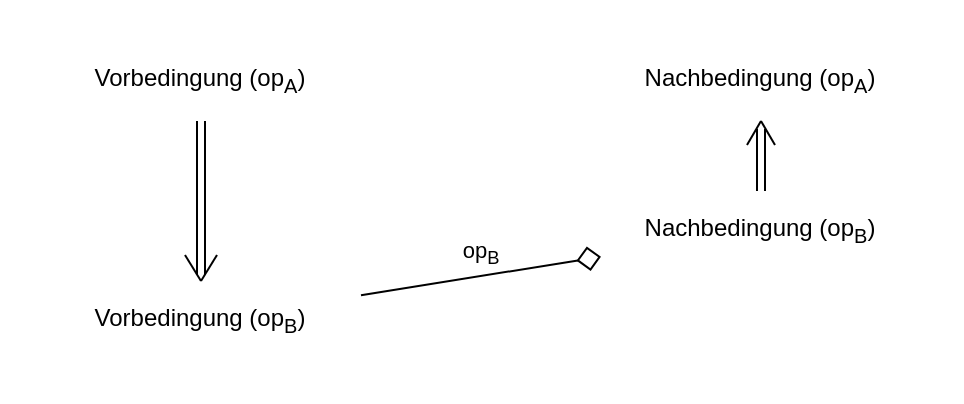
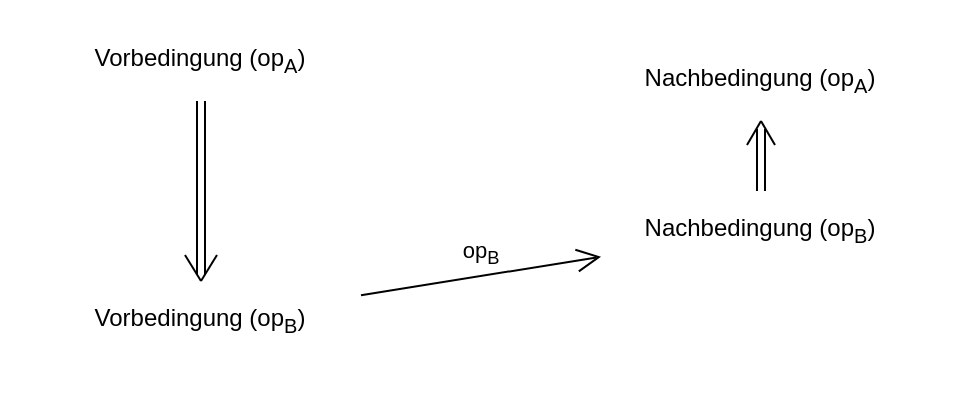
  <mxCell id="0" />
  <mxCell id="1" parent="0" />
- <mxCell id="2" value="Vorbedingung (op&lt;sub&gt;A&lt;/sub&gt;)" style="text;html=1;align=center;verticalAlign=middle;whiteSpace=wrap;rounded=0;" vertex="1" parent="1"><mxGeometry x="20" y="20" width="160" height="40" as="geometry" /></mxCell>
+ <mxCell id="2" value="Vorbedingung (op&lt;sub&gt;A&lt;/sub&gt;)" style="text;html=1;align=center;verticalAlign=middle;whiteSpace=wrap;rounded=0;" vertex="1" parent="1"><mxGeometry x="20" y="10" width="160" height="40" as="geometry" /></mxCell>
  <mxCell id="3" value="Vorbedingung (op&lt;sub&gt;B&lt;/sub&gt;)" style="text;html=1;align=center;verticalAlign=middle;whiteSpace=wrap;rounded=0;" vertex="1" parent="1"><mxGeometry x="20" y="140" width="160" height="40" as="geometry" /></mxCell>
  <mxCell id="4" value="&lt;div&gt;Nachbedingung (op&lt;sub&gt;A&lt;/sub&gt;)&lt;/div&gt;" style="text;html=1;align=center;verticalAlign=middle;whiteSpace=wrap;rounded=0;" vertex="1" parent="1"><mxGeometry x="300" y="20" width="160" height="40" as="geometry" /></mxCell>
  <mxCell id="5" value="Nachbedingung (op&lt;sub&gt;B&lt;/sub&gt;)" style="text;html=1;align=center;verticalAlign=middle;whiteSpace=wrap;rounded=0;" vertex="1" parent="1"><mxGeometry x="300" y="95" width="160" height="40" as="geometry" /></mxCell>
- <mxCell id="6" value="op&lt;sub&gt;B&lt;/sub&gt;" style="endArrow=diamond;html=1;rounded=0;endFill=0;startSize=10;endSize=10;verticalAlign=bottom;labelBackgroundColor=none;" edge="1" parent="1" source="3" target="5"><mxGeometry width="50" height="50" relative="1" as="geometry"><mxPoint x="180" y="159.5" as="sourcePoint" /><mxPoint x="340" y="159.5" as="targetPoint" /></mxGeometry></mxCell>
+ <mxCell id="6" value="op&lt;sub&gt;B&lt;/sub&gt;" style="endArrow=open;html=1;rounded=0;endFill=0;startSize=10;endSize=10;verticalAlign=bottom;labelBackgroundColor=none;" edge="1" parent="1" source="3" target="5"><mxGeometry width="50" height="50" relative="1" as="geometry"><mxPoint x="180" y="159.5" as="sourcePoint" /><mxPoint x="340" y="159.5" as="targetPoint" /></mxGeometry></mxCell>
  <mxCell id="7" value="" style="endArrow=none;html=1;rounded=0;exitX=0.5;exitY=0;exitDx=0;exitDy=0;shape=link;" edge="1" parent="1" target="2"><mxGeometry width="50" height="50" relative="1" as="geometry"><mxPoint x="100" y="137" as="sourcePoint" /><mxPoint x="100" y="59" as="targetPoint" /></mxGeometry></mxCell>
  <mxCell id="8" value="" style="endArrow=none;html=1;rounded=0;exitX=0.5;exitY=0;exitDx=0;exitDy=0;" edge="1" parent="1" source="3"><mxGeometry width="50" height="50" relative="1" as="geometry"><mxPoint x="102" y="140" as="sourcePoint" /><mxPoint x="108" y="127" as="targetPoint" /></mxGeometry></mxCell>
  <mxCell id="9" value="" style="endArrow=none;html=1;rounded=0;exitX=0.5;exitY=0;exitDx=0;exitDy=0;" edge="1" parent="1" source="3"><mxGeometry width="50" height="50" relative="1" as="geometry"><mxPoint x="102" y="137" as="sourcePoint" /><mxPoint x="92" y="127" as="targetPoint" /></mxGeometry></mxCell>
  <mxCell id="10" value="" style="endArrow=none;html=1;rounded=0;shape=link;" edge="1" parent="1" source="5"><mxGeometry width="50" height="50" relative="1" as="geometry"><mxPoint x="380" y="144" as="sourcePoint" /><mxPoint x="380" y="64" as="targetPoint" /></mxGeometry></mxCell>
  <mxCell id="11" value="" style="endArrow=none;html=1;rounded=0;entryX=0.5;entryY=1;entryDx=0;entryDy=0;" edge="1" parent="1" target="4"><mxGeometry width="50" height="50" relative="1" as="geometry"><mxPoint x="373" y="72" as="sourcePoint" /><mxPoint x="383" y="52" as="targetPoint" /></mxGeometry></mxCell>
  <mxCell id="12" value="" style="endArrow=none;html=1;rounded=0;entryX=0.5;entryY=1;entryDx=0;entryDy=0;" edge="1" parent="1" target="4"><mxGeometry width="50" height="50" relative="1" as="geometry"><mxPoint x="387" y="72" as="sourcePoint" /><mxPoint x="377" y="52" as="targetPoint" /></mxGeometry></mxCell>
